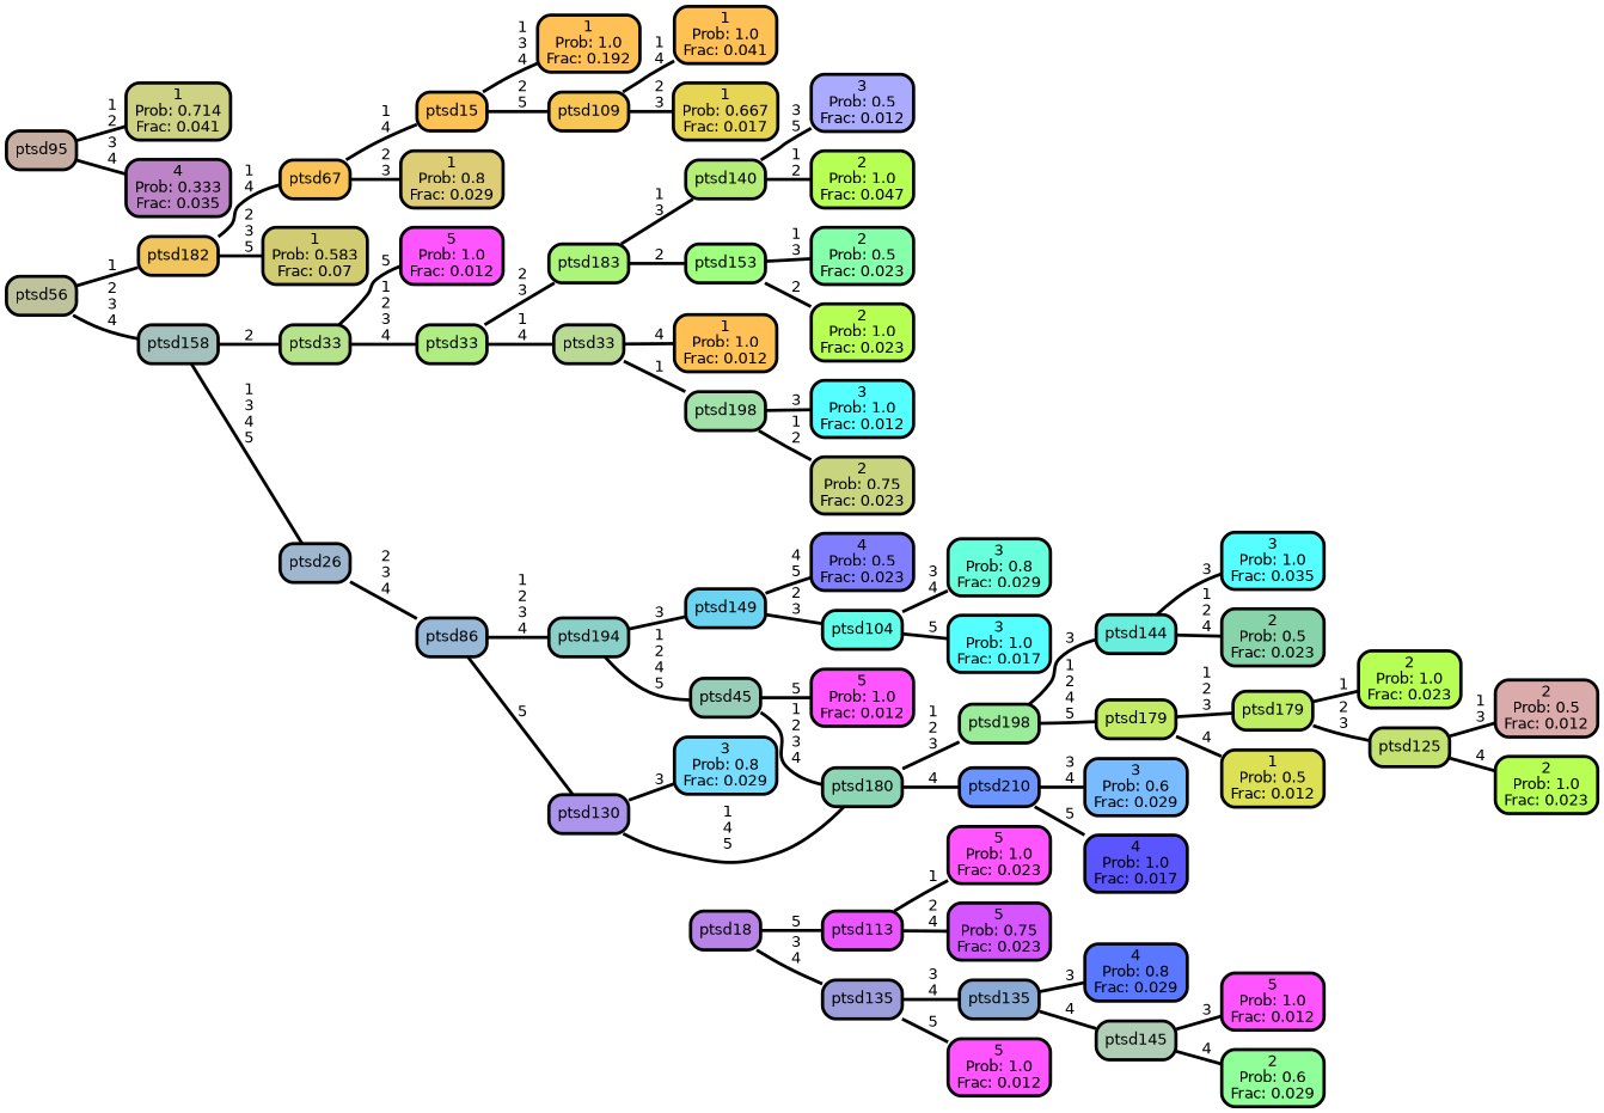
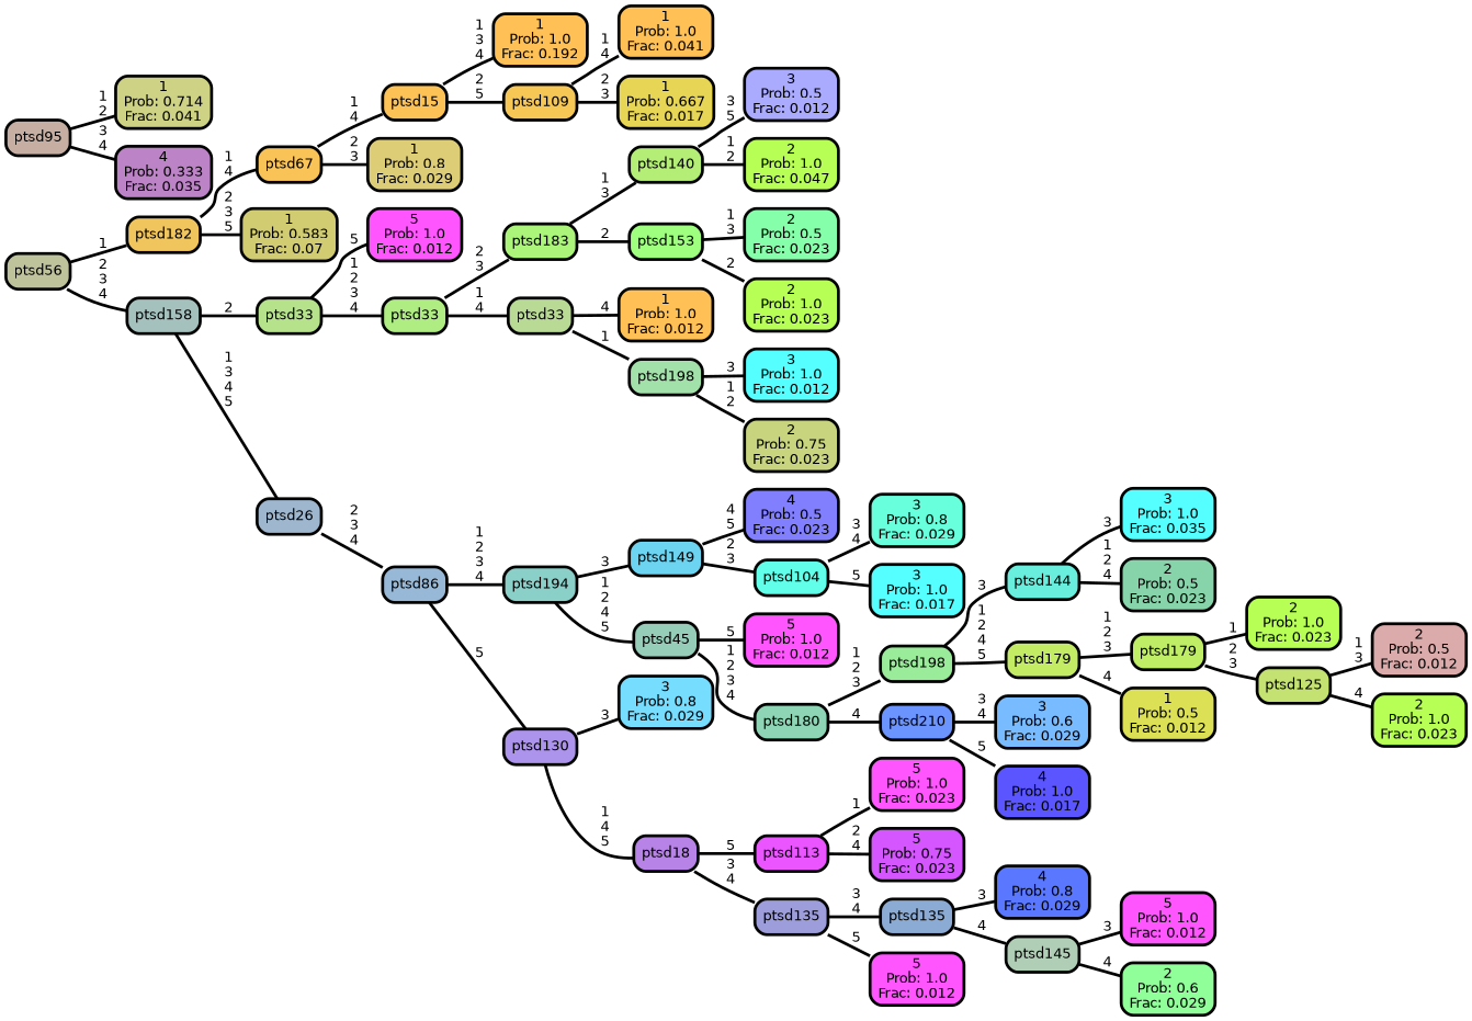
  graph {
    rankdir=LR
    ranksep="0 equally"
    splines=straight
    node [color=black fillcolor="#ff55ff" fontcolor=black fontname=helvetica penwidth=3 shape=box style="filled, rounded"]
    edge [color=black fontname=helvetica penwidth=3]
    n1 [fillcolor="#ddcd77" label="1\nProb: 0.8\nFrac: 0.029"]
    n2 [fillcolor="#f9c358" label=ptsd67]
    n3 [fillcolor="#fdc255" label=ptsd15]
    n4 [fillcolor="#ffc155" label="1\nProb: 1.0\nFrac: 0.192"]
    n5 [fillcolor="#f7c755" label=ptsd109]
    n6 [fillcolor="#e7d555" label="1\nProb: 0.667\nFrac: 0.017"]
    n7 [fillcolor="#ffc155" label="1\nProb: 1.0\nFrac: 0.041"]
    n8 [fillcolor="#f1c55d" label=ptsd182]
    n9 [fillcolor="#d1cc71" label="1\nProb: 0.583\nFrac: 0.07"]
    n10 [fillcolor="#bfc39c" label=ptsd56]
    n11 [fillcolor="#a4c1bd" label=ptsd158]
    n12 [fillcolor="#b5e28b" label=ptsd33]
    n13 [fillcolor="#9eb7ce" label=ptsd26]
    n14 [fillcolor="#b8ff55" label="2\nProb: 1.0\nFrac: 0.023"]
    n15 [fillcolor="#9fff7f" label=ptsd153]
    n16 [fillcolor="#86ffaa" label="2\nProb: 0.5\nFrac: 0.023"]
    n17 [fillcolor="#abf57a" label=ptsd183]
    n18 [fillcolor="#b5ee77" label=ptsd140]
    n19 [fillcolor="#b8ff55" label="2\nProb: 1.0\nFrac: 0.047"]
    n20 [fillcolor="#aaaaff" label="3\nProb: 0.5\nFrac: 0.012"]
    n21 [fillcolor="#afed82" label=ptsd33]
    n22 [fillcolor="#b9da94" label=ptsd33]
    n23 [fillcolor="#a2e2aa" label=ptsd198]
    n24 [fillcolor="#ffc155" label="1\nProb: 1.0\nFrac: 0.012"]
    n25 [fillcolor="#c9d47f" label="2\nProb: 0.75\nFrac: 0.023"]
    n26 [fillcolor="#55ffff" label="3\nProb: 1.0\nFrac: 0.012"]
    n27 [label="5\nProb: 1.0\nFrac: 0.012"]
    n28 [fillcolor="#97b8d6" label=ptsd86]
    n29 [fillcolor="#ced285" label="1\nProb: 0.714\nFrac: 0.041"]
    n30 [fillcolor="#c6aea3" label=ptsd95]
    n31 [fillcolor="#bc83c6" label="4\nProb: 0.333\nFrac: 0.035"]
    n32 [fillcolor="#8acfc8" label=ptsd194]
    n33 [fillcolor="#ac93ec" label=ptsd130]
    n34 [fillcolor="#68ffdd" label="3\nProb: 0.8\nFrac: 0.029"]
    n35 [fillcolor="#61ffe9" label=ptsd104]
    n36 [fillcolor="#55ffff" label="3\nProb: 1.0\nFrac: 0.017"]
    n37 [fillcolor="#6cd4f0" label=ptsd149]
    n38 [fillcolor="#827fff" label="4\nProb: 0.5\nFrac: 0.023"]
    n39 [fillcolor="#95cdb9" label=ptsd45]
    n40 [fillcolor="#8ed5b5" label=ptsd180]
    n41 [label="5\nProb: 1.0\nFrac: 0.012"]
    n42 [fillcolor="#55ffff" label="3\nProb: 1.0\nFrac: 0.035"]
    n43 [fillcolor="#69eedd" label=ptsd144]
    n44 [fillcolor="#87d4aa" label="2\nProb: 0.5\nFrac: 0.023"]
    n45 [fillcolor="#9aec9a" label=ptsd198]
    n46 [fillcolor="#c3eb63" label=ptsd179]
    n47 [fillcolor="#bfee66" label=ptsd179]
    n48 [fillcolor="#dbe055" label="1\nProb: 0.5\nFrac: 0.012"]
    n49 [fillcolor="#b8ff55" label="2\nProb: 1.0\nFrac: 0.023"]
    n50 [fillcolor="#c3e271" label=ptsd125]
    n51 [fillcolor="#dbaaaa" label="2\nProb: 0.5\nFrac: 0.012"]
    n52 [fillcolor="#b8ff55" label="2\nProb: 1.0\nFrac: 0.023"]
    n53 [fillcolor="#6c94ff" label=ptsd210]
    n54 [fillcolor="#78bbff" label="3\nProb: 0.6\nFrac: 0.029"]
    n55 [fillcolor="#5a55ff" label="4\nProb: 1.0\nFrac: 0.017"]
    n56 [fillcolor="#77ddff" label="3\nProb: 0.8\nFrac: 0.029"]
    n57 [fillcolor="#b883e7" label=ptsd18]
    n58 [fillcolor="#9c9dda" label=ptsd135]
    n59 [fillcolor="#ea55ff" label=ptsd113]
    n60 [fillcolor="#5977ff" label="4\nProb: 0.8\nFrac: 0.029"]
    n61 [fillcolor="#8baad4" label=ptsd135]
    n62 [fillcolor="#b0ceb6" label=ptsd145]
    n63 [label="5\nProb: 1.0\nFrac: 0.012"]
    n64 [fillcolor="#90ff99" label="2\nProb: 0.6\nFrac: 0.029"]
    n65 [label="5\nProb: 1.0\nFrac: 0.012"]
    n66 [label="5\nProb: 1.0\nFrac: 0.023"]
    n67 [fillcolor="#d555ff" label="5\nProb: 0.75\nFrac: 0.023"]
    subgraph sub_1 {
      rank=same
    }
    n2 -- n1 [label=" 2\n 3"]
    n2 -- n3 [label=" 1\n 4"]
    n3 -- n4 [label=" 1\n 3\n 4"]
    n3 -- n5 [label=" 2\n 5"]
    n5 -- n6 [label=" 2\n 3"]
    n5 -- n7 [label=" 1\n 4"]
    n8 -- n2 [label=" 1\n 4"]
    n8 -- n9 [label=" 2\n 3\n 5"]
    n10 -- n8 [label=" 1"]
    n10 -- n11 [label=" 2\n 3\n 4"]
    n11 -- n12 [label=" 2"]
    n11 -- n13 [label=" 1\n 3\n 4\n 5"]
    n12 -- n21 [label=" 1\n 2\n 3\n 4"]
    n12 -- n27 [label=" 5"]
    n13 -- n28 [label=" 2\n 3\n 4"]
    n15 -- n14 [label=" 2"]
    n15 -- n16 [label=" 1\n 3"]
    n17 -- n15 [label=" 2"]
    n17 -- n18 [label=" 1\n 3"]
    n18 -- n19 [label=" 1\n 2"]
    n18 -- n20 [label=" 3\n 5"]
    n21 -- n17 [label=" 2\n 3"]
    n21 -- n22 [label=" 1\n 4"]
    n22 -- n23 [label=" 1"]
    n22 -- n24 [label=" 4"]
    n23 -- n25 [label=" 1\n 2"]
    n23 -- n26 [label=" 3"]
    n28 -- n32 [label=" 1\n 2\n 3\n 4"]
    n28 -- n33 [label=" 5"]
    n30 -- n29 [label=" 1\n 2"]
    n30 -- n31 [label=" 3\n 4"]
    n32 -- n37 [label=" 3"]
    n32 -- n39 [label=" 1\n 2\n 4\n 5"]
    n33 -- n56 [label=" 3"]
-   n33 -- n40 [label=" 1\n 4\n 5"]
+   n33 -- n57 [label=" 1\n 4\n 5"]
    n35 -- n34 [label=" 3\n 4"]
    n35 -- n36 [label=" 5"]
    n37 -- n35 [label=" 2\n 3"]
    n37 -- n38 [label=" 4\n 5"]
    n39 -- n40 [label=" 1\n 2\n 3\n 4"]
    n39 -- n41 [label=" 5"]
    n40 -- n45 [label=" 1\n 2\n 3"]
    n40 -- n53 [label=" 4"]
    n43 -- n42 [label=" 3"]
    n43 -- n44 [label=" 1\n 2\n 4"]
    n45 -- n43 [label=" 3"]
    n45 -- n46 [label=" 1\n 2\n 4\n 5"]
    n46 -- n47 [label=" 1\n 2\n 3"]
    n46 -- n48 [label=" 4"]
    n47 -- n49 [label=" 1"]
    n47 -- n50 [label=" 2\n 3"]
    n50 -- n51 [label=" 1\n 3"]
    n50 -- n52 [label=" 4"]
    n53 -- n54 [label=" 3\n 4"]
    n53 -- n55 [label=" 5"]
    n57 -- n58 [label=" 3\n 4"]
    n57 -- n59 [label=" 5"]
    n58 -- n61 [label=" 3\n 4"]
    n58 -- n65 [label=" 5"]
    n59 -- n66 [label=" 1"]
    n59 -- n67 [label=" 2\n 4"]
    n61 -- n60 [label=" 3"]
    n61 -- n62 [label=" 4"]
    n62 -- n63 [label=" 3"]
    n62 -- n64 [label=" 4"]
  }
